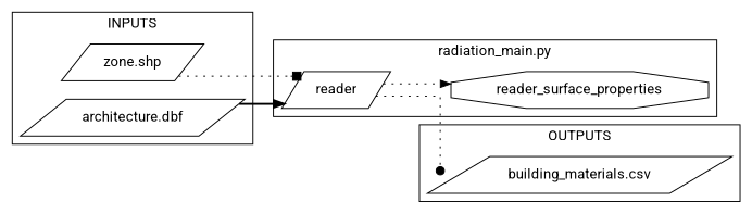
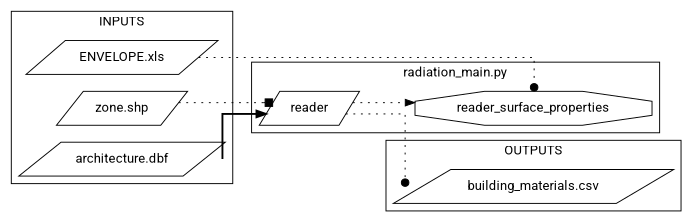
  digraph {
    fontname=Roboto
    rankdir=LR
    splines=ortho
    node [fontname=Roboto shape=parallelogram]
    edge [arrowhead=normal fontname=Roboto style=dotted]
    n1 [label="zone.shp"]
    n2 [label="architecture.dbf"]
+   n3 [label="ENVELOPE.xls"]
    n4 [label="building_materials.csv"]
    n5 [label=reader]
    reader_surface_properties [shape=octagon]
    subgraph cluster_1 {
      label=INPUTS
      n1
      n2
+     n3
    }
    subgraph cluster_2 {
      label=OUTPUTS
      n4
    }
    subgraph cluster_3 {
      label="radiation_main.py"
      n5
      reader_surface_properties
    }
    n1 -> n5 [arrowhead=box]
    n2 -> n5 [style=bold]
+   n3 -> reader_surface_properties [arrowhead=dot]
    n5 -> n4 [arrowhead=dot]
    n5 -> reader_surface_properties
  }
